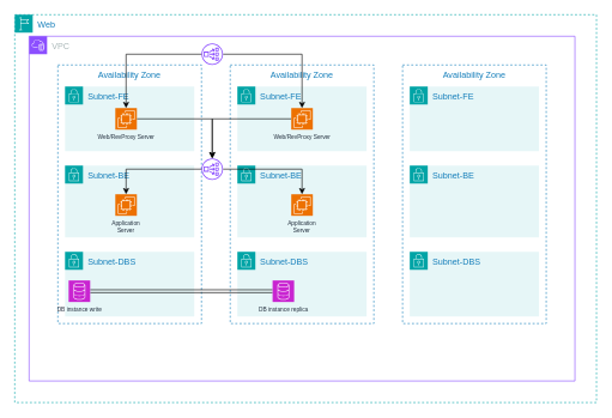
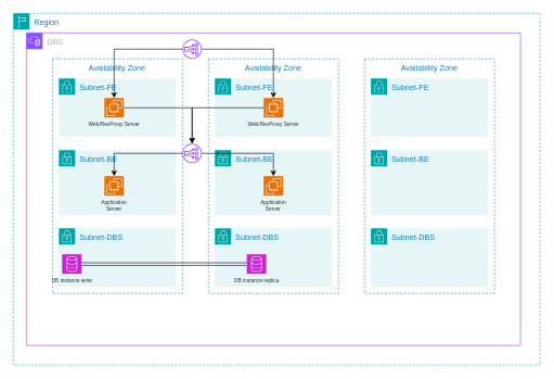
  <mxCell id="0" />
  <mxCell id="1" parent="0" />
- <mxCell id="2" value="Web" style="points=[[0,0],[0.25,0],[0.5,0],[0.75,0],[1,0],[1,0.25],[1,0.5],[1,0.75],[1,1],[0.75,1],[0.5,1],[0.25,1],[0,1],[0,0.75],[0,0.5],[0,0.25]];outlineConnect=0;gradientColor=none;html=1;whiteSpace=wrap;fontSize=12;fontStyle=0;container=1;pointerEvents=0;collapsible=0;recursiveResize=0;shape=mxgraph.aws4.group;grIcon=mxgraph.aws4.group_region;strokeColor=#00A4A6;fillColor=none;verticalAlign=top;align=left;spacingLeft=30;fontColor=#147EBA;dashed=1;" parent="1" vertex="1"><mxGeometry x="20" y="20" width="810" height="540" as="geometry" /></mxCell>
+ <mxCell id="2" value="Region" style="points=[[0,0],[0.25,0],[0.5,0],[0.75,0],[1,0],[1,0.25],[1,0.5],[1,0.75],[1,1],[0.75,1],[0.5,1],[0.25,1],[0,1],[0,0.75],[0,0.5],[0,0.25]];outlineConnect=0;gradientColor=none;html=1;whiteSpace=wrap;fontSize=12;fontStyle=0;container=1;pointerEvents=0;collapsible=0;recursiveResize=0;shape=mxgraph.aws4.group;grIcon=mxgraph.aws4.group_region;strokeColor=#00A4A6;fillColor=none;verticalAlign=top;align=left;spacingLeft=30;fontColor=#147EBA;dashed=1;" parent="1" vertex="1"><mxGeometry x="20" y="20" width="810" height="540" as="geometry" /></mxCell>
  <mxCell id="3" value="Availability Zone" style="fillColor=none;strokeColor=#147EBA;dashed=1;verticalAlign=top;fontStyle=0;fontColor=#147EBA;whiteSpace=wrap;html=1;" parent="2" vertex="1"><mxGeometry x="300" y="70" width="200" height="360" as="geometry" /></mxCell>
  <mxCell id="4" value="Subnet-DBS" style="points=[[0,0],[0.25,0],[0.5,0],[0.75,0],[1,0],[1,0.25],[1,0.5],[1,0.75],[1,1],[0.75,1],[0.5,1],[0.25,1],[0,1],[0,0.75],[0,0.5],[0,0.25]];outlineConnect=0;gradientColor=none;html=1;whiteSpace=wrap;fontSize=12;fontStyle=0;container=1;pointerEvents=0;collapsible=0;recursiveResize=0;shape=mxgraph.aws4.group;grIcon=mxgraph.aws4.group_security_group;grStroke=0;strokeColor=#00A4A6;fillColor=#E6F6F7;verticalAlign=top;align=left;spacingLeft=30;fontColor=#147EBA;dashed=0;" parent="2" vertex="1"><mxGeometry x="310" y="330" width="180" height="90" as="geometry" /></mxCell>
  <mxCell id="5" value="Subnet-BE" style="points=[[0,0],[0.25,0],[0.5,0],[0.75,0],[1,0],[1,0.25],[1,0.5],[1,0.75],[1,1],[0.75,1],[0.5,1],[0.25,1],[0,1],[0,0.75],[0,0.5],[0,0.25]];outlineConnect=0;gradientColor=none;html=1;whiteSpace=wrap;fontSize=12;fontStyle=0;container=1;pointerEvents=0;collapsible=0;recursiveResize=0;shape=mxgraph.aws4.group;grIcon=mxgraph.aws4.group_security_group;grStroke=0;strokeColor=#00A4A6;fillColor=#E6F6F7;verticalAlign=top;align=left;spacingLeft=30;fontColor=#147EBA;dashed=0;" parent="2" vertex="1"><mxGeometry x="310" y="210" width="180" height="100" as="geometry" /></mxCell>
  <mxCell id="6" value="Subnet-FE" style="points=[[0,0],[0.25,0],[0.5,0],[0.75,0],[1,0],[1,0.25],[1,0.5],[1,0.75],[1,1],[0.75,1],[0.5,1],[0.25,1],[0,1],[0,0.75],[0,0.5],[0,0.25]];outlineConnect=0;gradientColor=none;html=1;whiteSpace=wrap;fontSize=12;fontStyle=0;container=1;pointerEvents=0;collapsible=0;recursiveResize=0;shape=mxgraph.aws4.group;grIcon=mxgraph.aws4.group_security_group;grStroke=0;strokeColor=#00A4A6;fillColor=#E6F6F7;verticalAlign=top;align=left;spacingLeft=30;fontColor=#147EBA;dashed=0;" parent="2" vertex="1"><mxGeometry x="310" y="100" width="180" height="90" as="geometry" /></mxCell>
  <mxCell id="7" value="Availability Zone" style="fillColor=none;strokeColor=#147EBA;dashed=1;verticalAlign=top;fontStyle=0;fontColor=#147EBA;whiteSpace=wrap;html=1;" parent="2" vertex="1"><mxGeometry x="540" y="70" width="200" height="360" as="geometry" /></mxCell>
  <mxCell id="8" value="Subnet-DBS" style="points=[[0,0],[0.25,0],[0.5,0],[0.75,0],[1,0],[1,0.25],[1,0.5],[1,0.75],[1,1],[0.75,1],[0.5,1],[0.25,1],[0,1],[0,0.75],[0,0.5],[0,0.25]];outlineConnect=0;gradientColor=none;html=1;whiteSpace=wrap;fontSize=12;fontStyle=0;container=1;pointerEvents=0;collapsible=0;recursiveResize=0;shape=mxgraph.aws4.group;grIcon=mxgraph.aws4.group_security_group;grStroke=0;strokeColor=#00A4A6;fillColor=#E6F6F7;verticalAlign=top;align=left;spacingLeft=30;fontColor=#147EBA;dashed=0;" parent="2" vertex="1"><mxGeometry x="550" y="330" width="180" height="90" as="geometry" /></mxCell>
  <mxCell id="9" value="Subnet-BE" style="points=[[0,0],[0.25,0],[0.5,0],[0.75,0],[1,0],[1,0.25],[1,0.5],[1,0.75],[1,1],[0.75,1],[0.5,1],[0.25,1],[0,1],[0,0.75],[0,0.5],[0,0.25]];outlineConnect=0;gradientColor=none;html=1;whiteSpace=wrap;fontSize=12;fontStyle=0;container=1;pointerEvents=0;collapsible=0;recursiveResize=0;shape=mxgraph.aws4.group;grIcon=mxgraph.aws4.group_security_group;grStroke=0;strokeColor=#00A4A6;fillColor=#E6F6F7;verticalAlign=top;align=left;spacingLeft=30;fontColor=#147EBA;dashed=0;" parent="2" vertex="1"><mxGeometry x="550" y="210" width="180" height="100" as="geometry" /></mxCell>
  <mxCell id="10" value="Subnet-FE" style="points=[[0,0],[0.25,0],[0.5,0],[0.75,0],[1,0],[1,0.25],[1,0.5],[1,0.75],[1,1],[0.75,1],[0.5,1],[0.25,1],[0,1],[0,0.75],[0,0.5],[0,0.25]];outlineConnect=0;gradientColor=none;html=1;whiteSpace=wrap;fontSize=12;fontStyle=0;container=1;pointerEvents=0;collapsible=0;recursiveResize=0;shape=mxgraph.aws4.group;grIcon=mxgraph.aws4.group_security_group;grStroke=0;strokeColor=#00A4A6;fillColor=#E6F6F7;verticalAlign=top;align=left;spacingLeft=30;fontColor=#147EBA;dashed=0;" parent="2" vertex="1"><mxGeometry x="550" y="100" width="180" height="90" as="geometry" /></mxCell>
  <mxCell id="11" value="Availability Zone" style="fillColor=none;strokeColor=#147EBA;dashed=1;verticalAlign=top;fontStyle=0;fontColor=#147EBA;whiteSpace=wrap;html=1;" parent="2" vertex="1"><mxGeometry x="60" y="70" width="200" height="360" as="geometry" /></mxCell>
  <mxCell id="12" value="Subnet-DBS" style="points=[[0,0],[0.25,0],[0.5,0],[0.75,0],[1,0],[1,0.25],[1,0.5],[1,0.75],[1,1],[0.75,1],[0.5,1],[0.25,1],[0,1],[0,0.75],[0,0.5],[0,0.25]];outlineConnect=0;gradientColor=none;html=1;whiteSpace=wrap;fontSize=12;fontStyle=0;container=1;pointerEvents=0;collapsible=0;recursiveResize=0;shape=mxgraph.aws4.group;grIcon=mxgraph.aws4.group_security_group;grStroke=0;strokeColor=#00A4A6;fillColor=#E6F6F7;verticalAlign=top;align=left;spacingLeft=30;fontColor=#147EBA;dashed=0;" parent="2" vertex="1"><mxGeometry x="70" y="330" width="180" height="90" as="geometry" /></mxCell>
  <mxCell id="13" value="Subnet-BE" style="points=[[0,0],[0.25,0],[0.5,0],[0.75,0],[1,0],[1,0.25],[1,0.5],[1,0.75],[1,1],[0.75,1],[0.5,1],[0.25,1],[0,1],[0,0.75],[0,0.5],[0,0.25]];outlineConnect=0;gradientColor=none;html=1;whiteSpace=wrap;fontSize=12;fontStyle=0;container=1;pointerEvents=0;collapsible=0;recursiveResize=0;shape=mxgraph.aws4.group;grIcon=mxgraph.aws4.group_security_group;grStroke=0;strokeColor=#00A4A6;fillColor=#E6F6F7;verticalAlign=top;align=left;spacingLeft=30;fontColor=#147EBA;dashed=0;" parent="2" vertex="1"><mxGeometry x="70" y="210" width="180" height="100" as="geometry" /></mxCell>
  <mxCell id="14" value="Subnet-FE" style="points=[[0,0],[0.25,0],[0.5,0],[0.75,0],[1,0],[1,0.25],[1,0.5],[1,0.75],[1,1],[0.75,1],[0.5,1],[0.25,1],[0,1],[0,0.75],[0,0.5],[0,0.25]];outlineConnect=0;gradientColor=none;html=1;whiteSpace=wrap;fontSize=12;fontStyle=0;container=1;pointerEvents=0;collapsible=0;recursiveResize=0;shape=mxgraph.aws4.group;grIcon=mxgraph.aws4.group_security_group;grStroke=0;strokeColor=#00A4A6;fillColor=#E6F6F7;verticalAlign=top;align=left;spacingLeft=30;fontColor=#147EBA;dashed=0;" parent="2" vertex="1"><mxGeometry x="70" y="100" width="180" height="90" as="geometry" /></mxCell>
- <mxCell id="15" value="VPC" style="points=[[0,0],[0.25,0],[0.5,0],[0.75,0],[1,0],[1,0.25],[1,0.5],[1,0.75],[1,1],[0.75,1],[0.5,1],[0.25,1],[0,1],[0,0.75],[0,0.5],[0,0.25]];outlineConnect=0;gradientColor=none;html=1;whiteSpace=wrap;fontSize=12;fontStyle=0;container=1;pointerEvents=0;collapsible=0;recursiveResize=0;shape=mxgraph.aws4.group;grIcon=mxgraph.aws4.group_vpc2;strokeColor=#8C4FFF;fillColor=none;verticalAlign=top;align=left;spacingLeft=30;fontColor=#AAB7B8;dashed=0;" parent="2" vertex="1"><mxGeometry x="20" y="30" width="760" height="480" as="geometry" /></mxCell>
+ <mxCell id="15" value="DBS" style="points=[[0,0],[0.25,0],[0.5,0],[0.75,0],[1,0],[1,0.25],[1,0.5],[1,0.75],[1,1],[0.75,1],[0.5,1],[0.25,1],[0,1],[0,0.75],[0,0.5],[0,0.25]];outlineConnect=0;gradientColor=none;html=1;whiteSpace=wrap;fontSize=12;fontStyle=0;container=1;pointerEvents=0;collapsible=0;recursiveResize=0;shape=mxgraph.aws4.group;grIcon=mxgraph.aws4.group_vpc2;strokeColor=#8C4FFF;fillColor=none;verticalAlign=top;align=left;spacingLeft=30;fontColor=#AAB7B8;dashed=0;" parent="2" vertex="1"><mxGeometry x="20" y="30" width="760" height="480" as="geometry" /></mxCell>
  <mxCell id="16" value="Application Server" style="sketch=0;points=[[0,0,0],[0.25,0,0],[0.5,0,0],[0.75,0,0],[1,0,0],[0,1,0],[0.25,1,0],[0.5,1,0],[0.75,1,0],[1,1,0],[0,0.25,0],[0,0.5,0],[0,0.75,0],[1,0.25,0],[1,0.5,0],[1,0.75,0]];outlineConnect=0;fontColor=#232F3E;fillColor=#ED7100;strokeColor=#ffffff;dashed=0;verticalLabelPosition=bottom;verticalAlign=top;align=center;html=1;fontSize=8;fontStyle=0;aspect=fixed;shape=mxgraph.aws4.resourceIcon;resIcon=mxgraph.aws4.ec2;whiteSpace=wrap;" parent="15" vertex="1"><mxGeometry x="120" y="220" width="30" height="30" as="geometry" /></mxCell>
  <mxCell id="17" style="edgeStyle=orthogonalEdgeStyle;rounded=0;orthogonalLoop=1;jettySize=auto;html=1;" edge="1" parent="15" source="18" target="29"><mxGeometry relative="1" as="geometry" /></mxCell>
  <mxCell id="18" value="" style="sketch=0;outlineConnect=0;fontColor=#232F3E;gradientColor=none;fillColor=#8C4FFF;strokeColor=none;dashed=0;verticalLabelPosition=bottom;verticalAlign=top;align=center;html=1;fontSize=12;fontStyle=0;aspect=fixed;pointerEvents=1;shape=mxgraph.aws4.network_load_balancer;" parent="15" vertex="1"><mxGeometry x="240" y="170" width="30" height="30" as="geometry" /></mxCell>
  <mxCell id="19" style="edgeStyle=orthogonalEdgeStyle;rounded=0;orthogonalLoop=1;jettySize=auto;html=1;" edge="1" parent="15" source="20" target="18"><mxGeometry relative="1" as="geometry" /></mxCell>
  <mxCell id="20" value="Web/RevProxy Server" style="sketch=0;points=[[0,0,0],[0.25,0,0],[0.5,0,0],[0.75,0,0],[1,0,0],[0,1,0],[0.25,1,0],[0.5,1,0],[0.75,1,0],[1,1,0],[0,0.25,0],[0,0.5,0],[0,0.75,0],[1,0.25,0],[1,0.5,0],[1,0.75,0]];outlineConnect=0;fontColor=#232F3E;fillColor=#ED7100;strokeColor=#ffffff;dashed=0;verticalLabelPosition=bottom;verticalAlign=top;align=center;html=1;fontSize=8;fontStyle=0;aspect=fixed;shape=mxgraph.aws4.resourceIcon;resIcon=mxgraph.aws4.ec2;" parent="15" vertex="1"><mxGeometry x="120" y="100" width="30" height="30" as="geometry" /></mxCell>
  <mxCell id="21" style="edgeStyle=orthogonalEdgeStyle;rounded=0;orthogonalLoop=1;jettySize=auto;html=1;" edge="1" parent="15" source="22" target="18"><mxGeometry relative="1" as="geometry" /></mxCell>
  <mxCell id="22" value="Web/RevProxy Server" style="sketch=0;points=[[0,0,0],[0.25,0,0],[0.5,0,0],[0.75,0,0],[1,0,0],[0,1,0],[0.25,1,0],[0.5,1,0],[0.75,1,0],[1,1,0],[0,0.25,0],[0,0.5,0],[0,0.75,0],[1,0.25,0],[1,0.5,0],[1,0.75,0]];outlineConnect=0;fontColor=#232F3E;fillColor=#ED7100;strokeColor=#ffffff;dashed=0;verticalLabelPosition=bottom;verticalAlign=top;align=center;html=1;fontSize=8;fontStyle=0;aspect=fixed;shape=mxgraph.aws4.resourceIcon;resIcon=mxgraph.aws4.ec2;" parent="15" vertex="1"><mxGeometry x="365" y="100" width="30" height="30" as="geometry" /></mxCell>
  <mxCell id="23" value="" style="edgeStyle=orthogonalEdgeStyle;rounded=0;orthogonalLoop=1;jettySize=auto;html=1;" parent="15" source="24" target="22" edge="1"><mxGeometry relative="1" as="geometry" /></mxCell>
  <mxCell id="24" value="" style="sketch=0;outlineConnect=0;fontColor=#232F3E;gradientColor=none;fillColor=#8C4FFF;strokeColor=none;dashed=0;verticalLabelPosition=bottom;verticalAlign=top;align=center;html=1;fontSize=12;fontStyle=0;aspect=fixed;pointerEvents=1;shape=mxgraph.aws4.network_load_balancer;" parent="15" vertex="1"><mxGeometry x="240" y="10" width="30" height="30" as="geometry" /></mxCell>
  <mxCell id="25" style="edgeStyle=orthogonalEdgeStyle;rounded=0;orthogonalLoop=1;jettySize=auto;html=1;entryX=0.5;entryY=0;entryDx=0;entryDy=0;entryPerimeter=0;" parent="15" source="24" target="20" edge="1"><mxGeometry relative="1" as="geometry" /></mxCell>
  <mxCell id="26" style="edgeStyle=orthogonalEdgeStyle;rounded=0;orthogonalLoop=1;jettySize=auto;html=1;shape=link;" parent="15" source="27" target="28" edge="1"><mxGeometry relative="1" as="geometry" /></mxCell>
  <mxCell id="27" value="DB instance write" style="sketch=0;points=[[0,0,0],[0.25,0,0],[0.5,0,0],[0.75,0,0],[1,0,0],[0,1,0],[0.25,1,0],[0.5,1,0],[0.75,1,0],[1,1,0],[0,0.25,0],[0,0.5,0],[0,0.75,0],[1,0.25,0],[1,0.5,0],[1,0.75,0]];outlineConnect=0;fontColor=#232F3E;fillColor=#C925D1;strokeColor=#ffffff;dashed=0;verticalLabelPosition=bottom;verticalAlign=top;align=center;html=1;fontSize=8;fontStyle=0;aspect=fixed;shape=mxgraph.aws4.resourceIcon;resIcon=mxgraph.aws4.database;" parent="15" vertex="1"><mxGeometry x="55" y="340" width="30" height="30" as="geometry" /></mxCell>
  <mxCell id="28" value="DB instance replica" style="sketch=0;points=[[0,0,0],[0.25,0,0],[0.5,0,0],[0.75,0,0],[1,0,0],[0,1,0],[0.25,1,0],[0.5,1,0],[0.75,1,0],[1,1,0],[0,0.25,0],[0,0.5,0],[0,0.75,0],[1,0.25,0],[1,0.5,0],[1,0.75,0]];outlineConnect=0;fontColor=#232F3E;fillColor=#C925D1;strokeColor=#ffffff;dashed=0;verticalLabelPosition=bottom;verticalAlign=top;align=center;html=1;fontSize=8;fontStyle=0;aspect=fixed;shape=mxgraph.aws4.resourceIcon;resIcon=mxgraph.aws4.database;" parent="15" vertex="1"><mxGeometry x="339" y="340" width="30" height="30" as="geometry" /></mxCell>
  <mxCell id="29" value="Application Server" style="sketch=0;points=[[0,0,0],[0.25,0,0],[0.5,0,0],[0.75,0,0],[1,0,0],[0,1,0],[0.25,1,0],[0.5,1,0],[0.75,1,0],[1,1,0],[0,0.25,0],[0,0.5,0],[0,0.75,0],[1,0.25,0],[1,0.5,0],[1,0.75,0]];outlineConnect=0;fontColor=#232F3E;fillColor=#ED7100;strokeColor=#ffffff;dashed=0;verticalLabelPosition=bottom;verticalAlign=top;align=center;html=1;fontSize=8;fontStyle=0;aspect=fixed;shape=mxgraph.aws4.resourceIcon;resIcon=mxgraph.aws4.ec2;whiteSpace=wrap;" vertex="1" parent="15"><mxGeometry x="365" y="220" width="30" height="30" as="geometry" /></mxCell>
  <mxCell id="30" style="edgeStyle=orthogonalEdgeStyle;rounded=0;orthogonalLoop=1;jettySize=auto;html=1;entryX=0.5;entryY=0;entryDx=0;entryDy=0;entryPerimeter=0;" edge="1" parent="15" source="18" target="16"><mxGeometry relative="1" as="geometry" /></mxCell>
